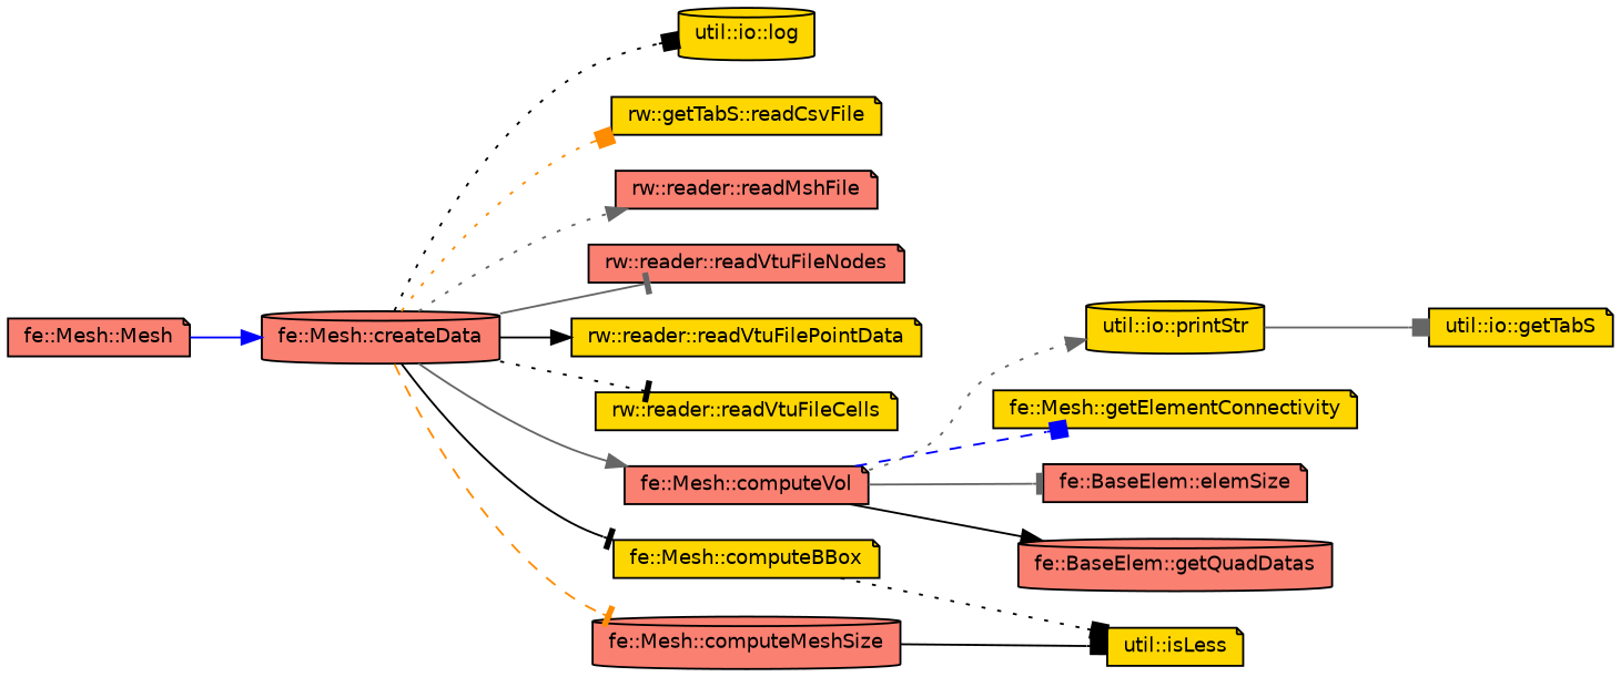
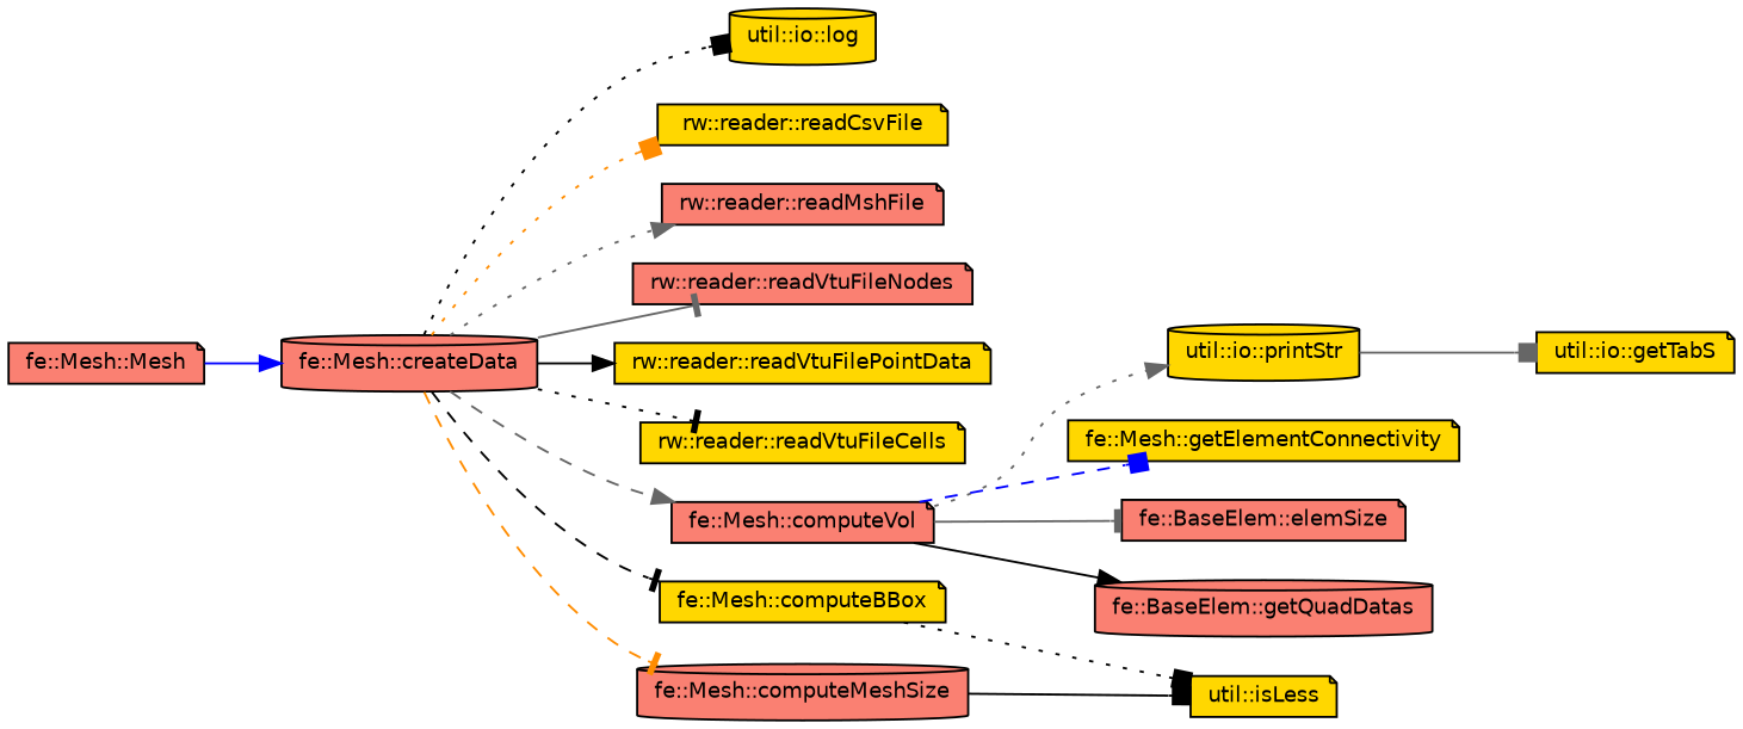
  digraph {
    rankdir=LR
    node [color=black fillcolor=gold fontname=Helvetica fontsize=10 shape=note style=filled]
    edge [arrowhead=normal color=black fontname=Helvetica fontsize=10 labelfontname=Helvetica labelfontsize=10 style=solid]
    n1 [fillcolor=salmon fontcolor=black height=0.2 label="fe::Mesh::Mesh" width=0.4]
    n2 [fillcolor=salmon height=0.2 label="fe::Mesh::createData" shape=cylinder width=0.4]
    n3 [height=0.2 label="util::io::log" shape=cylinder width=0.4]
-   n4 [height=0.2 label="rw::getTabS::readCsvFile" width=0.4]
+   n4 [height=0.2 label="rw::reader::readCsvFile" width=0.4]
    n5 [fillcolor=salmon height=0.2 label="rw::reader::readMshFile" width=0.4]
    n6 [fillcolor=salmon height=0.2 label="rw::reader::readVtuFileNodes" width=0.4]
    n7 [height=0.2 label="rw::reader::readVtuFilePointData" width=0.4]
    n8 [height=0.2 label="rw::reader::readVtuFileCells" width=0.4]
    n9 [fillcolor=salmon height=0.2 label="fe::Mesh::computeVol" width=0.4]
    n10 [height=0.2 label="fe::Mesh::computeBBox" width=0.4]
    n11 [fillcolor=salmon height=0.2 label="fe::Mesh::computeMeshSize" shape=cylinder width=0.4]
    n12 [height=0.2 label="util::io::printStr" shape=cylinder width=0.4]
    n13 [height=0.2 label="fe::Mesh::getElementConnectivity" width=0.4]
    n14 [fillcolor=salmon height=0.2 label="fe::BaseElem::elemSize" width=0.4]
    n15 [fillcolor=salmon height=0.2 label="fe::BaseElem::getQuadDatas" shape=cylinder width=0.4]
    n16 [height=0.2 label="util::isLess" width=0.4]
    n17 [height=0.2 label="util::io::getTabS" width=0.4]
    n1 -> n2 [color=blue]
    n2 -> n3 [arrowhead=box style=dotted]
    n2 -> n4 [arrowhead=box color=darkorange style=dotted]
    n2 -> n5 [color=gray40 style=dotted]
    n2 -> n6 [arrowhead=tee color=gray40]
    n2 -> n7
    n2 -> n8 [arrowhead=tee style=dotted]
-   n2 -> n9 [color=gray40]
-   n2 -> n10 [arrowhead=tee]
+   n2 -> n9 [color=gray40 style=dashed]
+   n2 -> n10 [arrowhead=tee style=dashed]
    n2 -> n11 [arrowhead=tee color=darkorange style=dashed]
    n9 -> n12 [color=gray40 style=dotted]
    n9 -> n13 [arrowhead=box color=blue style=dashed]
    n9 -> n14 [arrowhead=tee color=gray40]
    n9 -> n15
    n10 -> n16 [arrowhead=box style=dotted]
    n11 -> n16 [arrowhead=box]
    n12 -> n17 [arrowhead=box color=gray40]
  }
